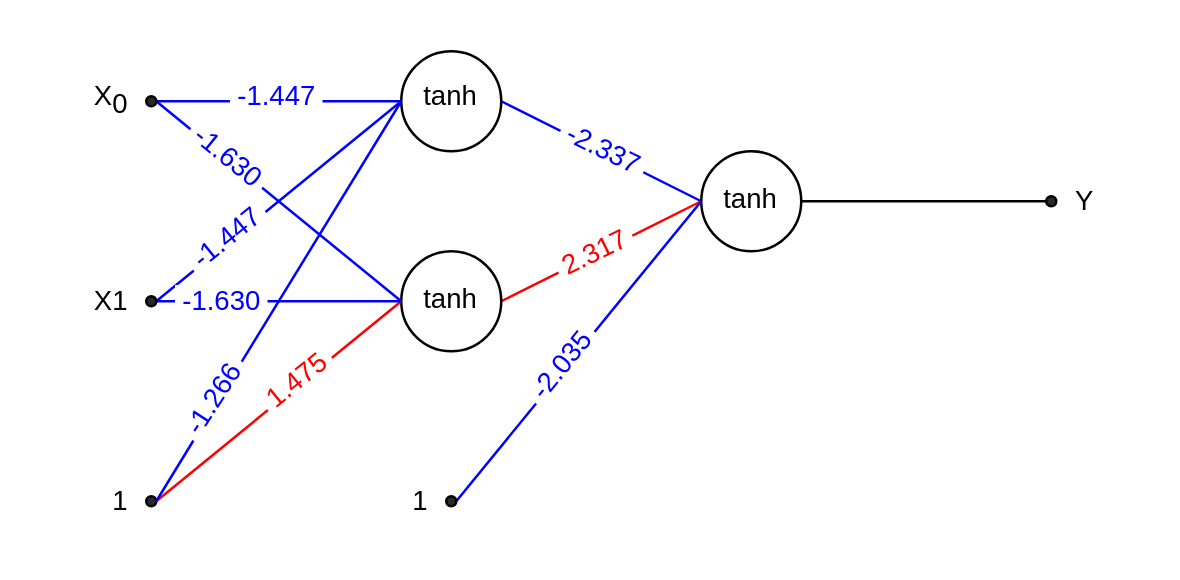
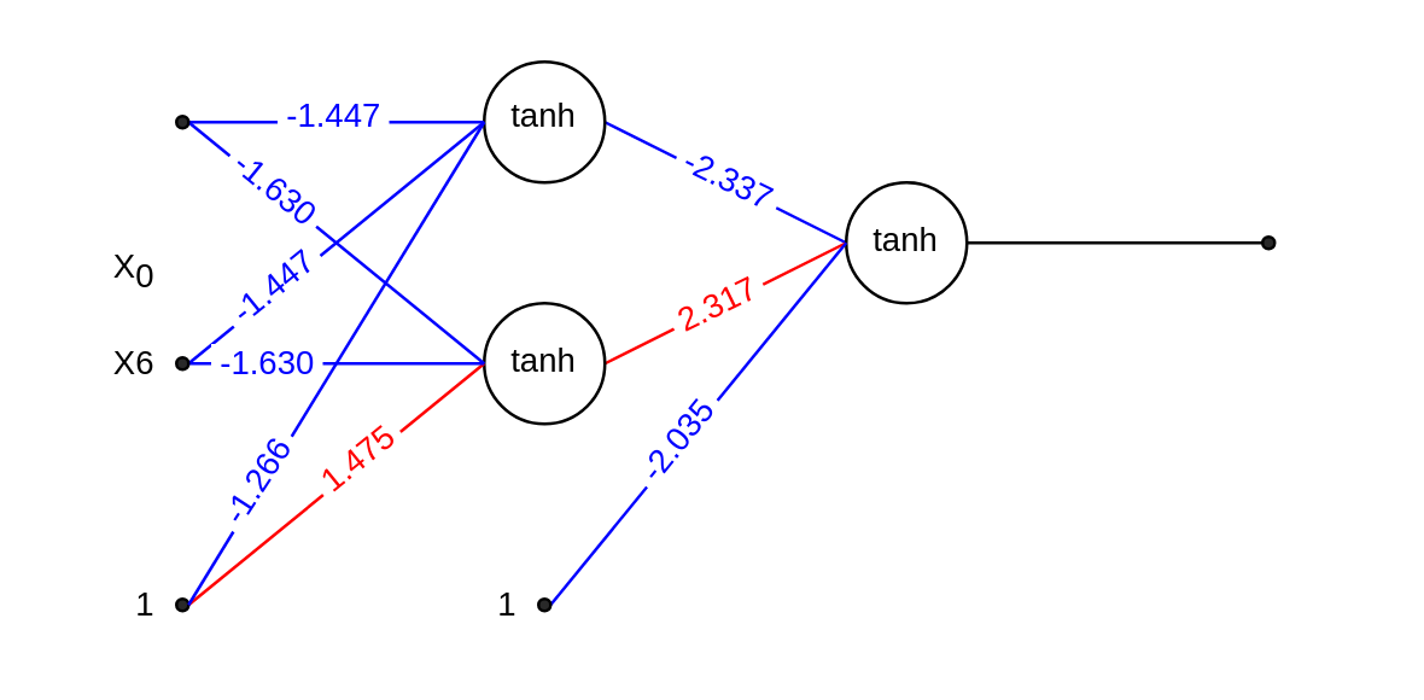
  <mxCell id="0" />
  <mxCell id="1" parent="0" />
  <mxCell id="2" style="edgeStyle=none;rounded=0;orthogonalLoop=1;jettySize=auto;html=1;exitX=1;exitY=0.5;exitDx=0;exitDy=0;entryX=0;entryY=0.5;entryDx=0;entryDy=0;endArrow=none;endFill=0;fontColor=#0000FF;strokeColor=#0000FF;" edge="1" parent="1" source="3" target="6"><mxGeometry relative="1" as="geometry" /></mxCell>
  <mxCell id="3" value="" style="ellipse;whiteSpace=wrap;html=1;aspect=fixed;" vertex="1" parent="1"><mxGeometry x="160" y="20" width="40" height="40" as="geometry" /></mxCell>
  <mxCell id="4" style="edgeStyle=none;rounded=0;orthogonalLoop=1;jettySize=auto;html=1;exitX=1;exitY=0.5;exitDx=0;exitDy=0;entryX=0;entryY=0.5;entryDx=0;entryDy=0;endArrow=none;endFill=0;fontColor=#FF0000;strokeColor=#FF0000;" edge="1" parent="1" source="5" target="6"><mxGeometry relative="1" as="geometry" /></mxCell>
  <mxCell id="5" value="" style="ellipse;whiteSpace=wrap;html=1;aspect=fixed;" vertex="1" parent="1"><mxGeometry x="160" y="100" width="40" height="40" as="geometry" /></mxCell>
  <mxCell id="6" value="" style="ellipse;whiteSpace=wrap;html=1;aspect=fixed;" vertex="1" parent="1"><mxGeometry x="280" y="60" width="40" height="40" as="geometry" /></mxCell>
  <mxCell id="7" style="edgeStyle=none;rounded=0;orthogonalLoop=1;jettySize=auto;html=1;exitX=1;exitY=0.5;exitDx=0;exitDy=0;entryX=0;entryY=0.5;entryDx=0;entryDy=0;endArrow=none;endFill=0;fontColor=#0000FF;strokeColor=#0000FF;" edge="1" parent="1" source="8" target="6"><mxGeometry relative="1" as="geometry" /></mxCell>
  <mxCell id="8" value="" style="ellipse;whiteSpace=wrap;html=1;aspect=fixed;fillColor=#292929;" vertex="1" parent="1"><mxGeometry x="178" y="198" width="4" height="4" as="geometry" /></mxCell>
  <mxCell id="9" style="edgeStyle=none;rounded=0;orthogonalLoop=1;jettySize=auto;html=1;exitX=1;exitY=0.5;exitDx=0;exitDy=0;entryX=0;entryY=0.5;entryDx=0;entryDy=0;endArrow=none;endFill=0;fontColor=#FF0000;strokeColor=#FF0000;" edge="1" parent="1" source="10" target="5"><mxGeometry relative="1" as="geometry" /></mxCell>
  <mxCell id="10" value="" style="ellipse;whiteSpace=wrap;html=1;aspect=fixed;fillColor=#292929;" vertex="1" parent="1"><mxGeometry x="58" y="198" width="4" height="4" as="geometry" /></mxCell>
  <mxCell id="11" style="edgeStyle=none;rounded=0;orthogonalLoop=1;jettySize=auto;html=1;exitX=1;exitY=0.5;exitDx=0;exitDy=0;entryX=0;entryY=0.5;entryDx=0;entryDy=0;endArrow=none;endFill=0;fontColor=#FF0000;strokeColor=#0000FF;" edge="1" parent="1" source="13" target="3"><mxGeometry relative="1" as="geometry" /></mxCell>
  <mxCell id="12" style="edgeStyle=none;rounded=0;orthogonalLoop=1;jettySize=auto;html=1;exitX=1;exitY=0.5;exitDx=0;exitDy=0;entryX=0;entryY=0.5;entryDx=0;entryDy=0;endArrow=none;endFill=0;fontColor=#FF0000;strokeColor=#0000FF;" edge="1" parent="1" source="13" target="5"><mxGeometry relative="1" as="geometry" /></mxCell>
  <mxCell id="13" value="" style="ellipse;whiteSpace=wrap;html=1;aspect=fixed;fillColor=#292929;" vertex="1" parent="1"><mxGeometry x="58" y="118" width="4" height="4" as="geometry" /></mxCell>
  <mxCell id="14" style="rounded=0;orthogonalLoop=1;jettySize=auto;html=1;exitX=1;exitY=0.5;exitDx=0;exitDy=0;entryX=0;entryY=0.5;entryDx=0;entryDy=0;endArrow=none;endFill=0;fontColor=#FF0000;strokeColor=#0000FF;" edge="1" parent="1" source="16" target="5"><mxGeometry relative="1" as="geometry" /></mxCell>
  <mxCell id="15" style="edgeStyle=none;rounded=0;orthogonalLoop=1;jettySize=auto;html=1;exitX=1;exitY=0.5;exitDx=0;exitDy=0;entryX=0;entryY=0.5;entryDx=0;entryDy=0;endArrow=none;endFill=0;fontSize=8.5;fontColor=#FF0000;strokeColor=#0000FF;" edge="1" parent="1" source="16" target="3"><mxGeometry relative="1" as="geometry" /></mxCell>
  <mxCell id="16" value="" style="ellipse;whiteSpace=wrap;html=1;aspect=fixed;fillColor=#292929;" vertex="1" parent="1"><mxGeometry x="58" y="38" width="4" height="4" as="geometry" /></mxCell>
- <mxCell id="17" value="X&lt;font style=&quot;font-size: 11px;&quot;&gt;&lt;sub style=&quot;font-size: 11px;&quot;&gt;0&lt;/sub&gt;&lt;/font&gt;" style="text;html=1;resizable=0;autosize=1;align=right;verticalAlign=middle;points=[];fillColor=none;strokeColor=none;rounded=0;fontSize=11;labelBackgroundColor=#FFFFFF;spacing=0;" vertex="1" parent="1"><mxGeometry x="20" y="30" width="30" height="20" as="geometry" /></mxCell>
- <mxCell id="18" value="X&lt;span style=&quot;font-size: 11px;&quot;&gt;1&lt;/span&gt;" style="text;html=1;resizable=0;autosize=1;align=right;verticalAlign=middle;points=[];fillColor=none;strokeColor=none;rounded=0;fontSize=11;labelBackgroundColor=#FFFFFF;spacing=0;" vertex="1" parent="1"><mxGeometry x="20" y="110" width="30" height="20" as="geometry" /></mxCell>
+ <mxCell id="17" value="X&lt;font style=&quot;font-size: 11px;&quot;&gt;&lt;sub style=&quot;font-size: 11px;&quot;&gt;0&lt;/sub&gt;&lt;/font&gt;" style="text;html=1;resizable=0;autosize=1;align=right;verticalAlign=middle;points=[];fillColor=none;strokeColor=none;rounded=0;fontSize=11;labelBackgroundColor=#FFFFFF;spacing=0;" vertex="1" parent="1"><mxGeometry x="20" y="80" width="30" height="20" as="geometry" /></mxCell>
+ <mxCell id="18" value="X&lt;span style=&quot;font-size: 11px;&quot;&gt;6&lt;/span&gt;" style="text;html=1;resizable=0;autosize=1;align=right;verticalAlign=middle;points=[];fillColor=none;strokeColor=none;rounded=0;fontSize=11;labelBackgroundColor=#FFFFFF;spacing=0;" vertex="1" parent="1"><mxGeometry x="20" y="110" width="30" height="20" as="geometry" /></mxCell>
  <mxCell id="19" value="1" style="text;html=1;resizable=0;autosize=1;align=right;verticalAlign=middle;points=[];fillColor=none;strokeColor=none;rounded=0;fontSize=11;labelBackgroundColor=#FFFFFF;spacing=0;" vertex="1" parent="1"><mxGeometry x="30" y="190" width="20" height="20" as="geometry" /></mxCell>
  <mxCell id="20" value="1" style="text;html=1;resizable=0;autosize=1;align=right;verticalAlign=middle;points=[];fillColor=none;strokeColor=none;rounded=0;fontSize=11;labelBackgroundColor=#FFFFFF;spacing=0;" vertex="1" parent="1"><mxGeometry x="150" y="190" width="20" height="20" as="geometry" /></mxCell>
  <mxCell id="21" value="tanh" style="text;html=1;strokeColor=none;fillColor=none;align=center;verticalAlign=middle;whiteSpace=wrap;rounded=0;labelBackgroundColor=#FFFFFF;fontSize=11;" vertex="1" parent="1"><mxGeometry x="160" y="28" width="40" height="20" as="geometry" /></mxCell>
  <mxCell id="22" value="tanh" style="text;html=1;strokeColor=none;fillColor=none;align=center;verticalAlign=middle;whiteSpace=wrap;rounded=0;labelBackgroundColor=#FFFFFF;fontSize=11;" vertex="1" parent="1"><mxGeometry x="160" y="109" width="40" height="20" as="geometry" /></mxCell>
  <mxCell id="23" value="tanh" style="text;html=1;strokeColor=none;fillColor=none;align=center;verticalAlign=middle;whiteSpace=wrap;rounded=0;labelBackgroundColor=#FFFFFF;fontSize=11;" vertex="1" parent="1"><mxGeometry x="280" y="69" width="40" height="20" as="geometry" /></mxCell>
  <mxCell id="24" style="edgeStyle=none;rounded=0;orthogonalLoop=1;jettySize=auto;html=1;exitX=0;exitY=0.5;exitDx=0;exitDy=0;entryX=1;entryY=0.5;entryDx=0;entryDy=0;endArrow=none;endFill=0;fontSize=10.5;" edge="1" parent="1" source="25" target="6"><mxGeometry relative="1" as="geometry" /></mxCell>
  <mxCell id="25" value="" style="ellipse;whiteSpace=wrap;html=1;aspect=fixed;fillColor=#292929;" vertex="1" parent="1"><mxGeometry x="418" y="78" width="4" height="4" as="geometry" /></mxCell>
  <mxCell id="26" value="&amp;nbsp;-1.630&amp;nbsp;" style="text;html=1;resizable=0;autosize=1;align=center;verticalAlign=middle;points=[];fillColor=none;strokeColor=none;rounded=0;fontSize=11;labelBackgroundColor=#FFFFFF;spacing=0;rotation=39;fontColor=#0000FF;" vertex="1" parent="1"><mxGeometry x="66" y="52" width="50" height="20" as="geometry" /></mxCell>
  <mxCell id="27" value="&amp;nbsp;-1.447&amp;nbsp;" style="text;html=1;resizable=0;autosize=1;align=center;verticalAlign=middle;points=[];fillColor=none;strokeColor=none;rounded=0;fontSize=11;labelBackgroundColor=#FFFFFF;spacing=0;rotation=-39;fontColor=#0000FF;" vertex="1" parent="1"><mxGeometry x="65" y="85" width="50" height="20" as="geometry" /></mxCell>
  <mxCell id="28" value="&amp;nbsp;-1.630&amp;nbsp;" style="text;html=1;resizable=0;autosize=1;align=center;verticalAlign=middle;points=[];fillColor=none;strokeColor=none;rounded=0;fontSize=11;labelBackgroundColor=#FFFFFF;spacing=0;rotation=0;fontColor=#0000FF;" vertex="1" parent="1"><mxGeometry x="63" y="110" width="50" height="20" as="geometry" /></mxCell>
  <mxCell id="29" value="&amp;nbsp;1.475&amp;nbsp;" style="text;html=1;resizable=0;autosize=1;align=center;verticalAlign=middle;points=[];fillColor=none;strokeColor=none;rounded=0;fontSize=11;labelBackgroundColor=#FFFFFF;spacing=0;rotation=-39;fontColor=#FF0000;" vertex="1" parent="1"><mxGeometry x="98" y="142" width="40" height="20" as="geometry" /></mxCell>
  <mxCell id="30" value="&amp;nbsp;-2.337&amp;nbsp;" style="text;html=1;resizable=0;autosize=1;align=center;verticalAlign=middle;points=[];fillColor=none;strokeColor=none;rounded=0;fontSize=11;labelBackgroundColor=#FFFFFF;spacing=0;rotation=26;fontColor=#0000FF;" vertex="1" parent="1"><mxGeometry x="216" y="49" width="50" height="20" as="geometry" /></mxCell>
  <mxCell id="31" value="&amp;nbsp;2.317&amp;nbsp;" style="text;html=1;resizable=0;autosize=1;align=center;verticalAlign=middle;points=[];fillColor=none;strokeColor=none;rounded=0;fontSize=11;labelBackgroundColor=#FFFFFF;spacing=0;rotation=-26;direction=south;fontColor=#FF0000;" vertex="1" parent="1"><mxGeometry x="216.5" y="90.5" width="40" height="20" as="geometry" /></mxCell>
  <mxCell id="32" value="&amp;nbsp;-2.035&amp;nbsp;" style="text;html=1;resizable=0;autosize=1;align=center;verticalAlign=middle;points=[];fillColor=none;strokeColor=none;rounded=0;fontSize=11;labelBackgroundColor=#FFFFFF;spacing=0;rotation=-51;fontColor=#0000FF;" vertex="1" parent="1"><mxGeometry x="199" y="136" width="50" height="20" as="geometry" /></mxCell>
  <mxCell id="33" value="&amp;nbsp;-1.447&amp;nbsp;" style="text;html=1;resizable=0;autosize=1;align=center;verticalAlign=middle;points=[];fillColor=none;strokeColor=none;rounded=0;fontSize=11;labelBackgroundColor=#FFFFFF;spacing=0;fontColor=#0000FF;" vertex="1" parent="1"><mxGeometry x="85" y="28" width="50" height="20" as="geometry" /></mxCell>
- <mxCell id="34" value="Y" style="text;html=1;resizable=0;autosize=1;align=left;verticalAlign=middle;points=[];fillColor=none;strokeColor=none;rounded=0;fontSize=11;labelBackgroundColor=#FFFFFF;spacing=0;" vertex="1" parent="1"><mxGeometry x="430" y="70" width="20" height="20" as="geometry" /></mxCell>
  <mxCell id="35" style="edgeStyle=none;rounded=0;orthogonalLoop=1;jettySize=auto;html=1;exitX=1;exitY=0.5;exitDx=0;exitDy=0;entryX=0;entryY=0.5;entryDx=0;entryDy=0;endArrow=none;endFill=0;fontColor=#FF0000;strokeColor=#0000FF;" edge="1" parent="1" source="10" target="3"><mxGeometry relative="1" as="geometry" /></mxCell>
  <mxCell id="36" value="&amp;nbsp;-1.266&amp;nbsp;" style="text;html=1;resizable=0;autosize=1;align=center;verticalAlign=middle;points=[];fillColor=none;strokeColor=none;rounded=0;fontSize=11;labelBackgroundColor=#FFFFFF;spacing=0;rotation=-57;fontColor=#0000FF;" vertex="1" parent="1"><mxGeometry x="59.5" y="150" width="50" height="20" as="geometry" /></mxCell>
